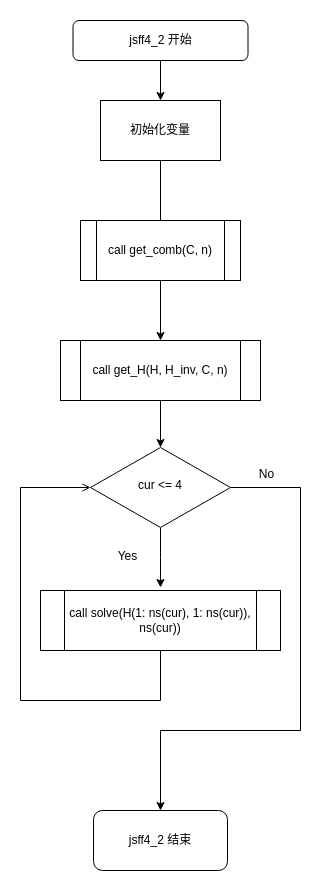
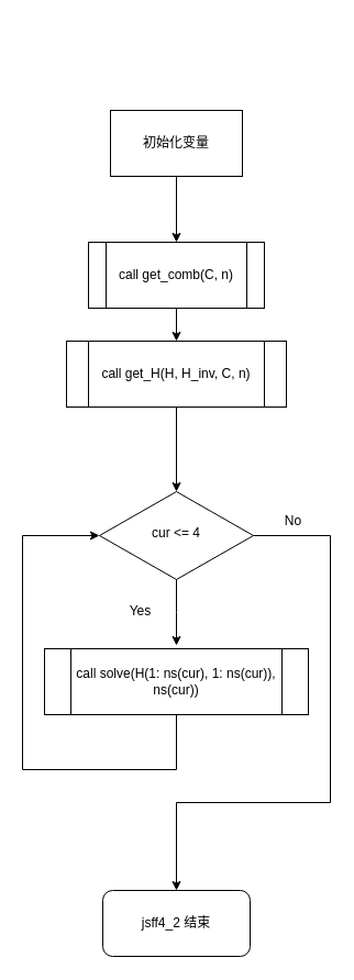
  <mxCell id="0" />
  <mxCell id="1" parent="0" />
- <mxCell id="2" style="edgeStyle=orthogonalEdgeStyle;rounded=0;orthogonalLoop=1;jettySize=auto;html=1;entryX=0.5;entryY=0;entryDx=0;entryDy=0;" parent="1" source="3" target="8" edge="1"><mxGeometry relative="1" as="geometry" /></mxCell>
- <mxCell id="3" value="jsff4_2 开始" style="rounded=1;whiteSpace=wrap;html=1;fontSize=12;glass=0;strokeWidth=1;shadow=0;" parent="1" vertex="1"><mxGeometry x="72.5" y="20" width="175" height="40" as="geometry" /></mxCell>
  <mxCell id="4" style="edgeStyle=orthogonalEdgeStyle;rounded=0;orthogonalLoop=1;jettySize=auto;html=1;" parent="1" source="6" edge="1"><mxGeometry relative="1" as="geometry"><mxPoint x="160" y="587" as="targetPoint" /></mxGeometry></mxCell>
  <mxCell id="5" style="edgeStyle=orthogonalEdgeStyle;rounded=0;orthogonalLoop=1;jettySize=auto;html=1;" parent="1" source="6" edge="1"><mxGeometry relative="1" as="geometry"><Array as="points"><mxPoint x="300" y="487" /><mxPoint x="300" y="730" /><mxPoint x="160" y="730" /></Array><mxPoint x="160" y="810" as="targetPoint" /></mxGeometry></mxCell>
  <mxCell id="6" value="cur &amp;lt;= 4" style="rhombus;whiteSpace=wrap;html=1;shadow=0;fontFamily=Helvetica;fontSize=12;align=center;strokeWidth=1;spacing=6;spacingTop=-4;" parent="1" vertex="1"><mxGeometry x="90" y="447" width="140" height="80" as="geometry" /></mxCell>
- <mxCell id="7" style="edgeStyle=orthogonalEdgeStyle;rounded=0;orthogonalLoop=1;jettySize=auto;html=1;entryX=0.5;entryY=0;entryDx=0;entryDy=0;endArrow=none;" edge="1" parent="1" source="8" target="14"><mxGeometry relative="1" as="geometry" /></mxCell>
+ <mxCell id="7" style="edgeStyle=orthogonalEdgeStyle;rounded=0;orthogonalLoop=1;jettySize=auto;html=1;entryX=0.5;entryY=0;entryDx=0;entryDy=0;" edge="1" parent="1" source="8" target="14"><mxGeometry relative="1" as="geometry" /></mxCell>
  <mxCell id="8" value="初始化变量" style="rounded=0;whiteSpace=wrap;html=1;" parent="1" vertex="1"><mxGeometry x="100" y="100" width="120" height="60" as="geometry" /></mxCell>
- <mxCell id="9" style="edgeStyle=orthogonalEdgeStyle;rounded=0;orthogonalLoop=1;jettySize=auto;html=1;entryX=0;entryY=0.5;entryDx=0;entryDy=0;endArrow=open;" parent="1" source="17" target="6" edge="1"><mxGeometry relative="1" as="geometry"><mxPoint x="-20" y="797" as="targetPoint" /><Array as="points"><mxPoint x="160" y="700" /><mxPoint x="20" y="700" /><mxPoint x="20" y="487" /></Array><mxPoint x="160" y="697" as="sourcePoint" /></mxGeometry></mxCell>
+ <mxCell id="9" style="edgeStyle=orthogonalEdgeStyle;rounded=0;orthogonalLoop=1;jettySize=auto;html=1;entryX=0;entryY=0.5;entryDx=0;entryDy=0;" parent="1" source="17" target="6" edge="1"><mxGeometry relative="1" as="geometry"><mxPoint x="-20" y="797" as="targetPoint" /><Array as="points"><mxPoint x="160" y="700" /><mxPoint x="20" y="700" /><mxPoint x="20" y="487" /></Array><mxPoint x="160" y="697" as="sourcePoint" /></mxGeometry></mxCell>
  <mxCell id="10" value="Yes" style="text;html=1;resizable=0;autosize=1;align=center;verticalAlign=middle;points=[];fillColor=none;strokeColor=none;rounded=0;" parent="1" vertex="1"><mxGeometry x="112" y="546" width="30" height="20" as="geometry" /></mxCell>
  <mxCell id="11" value="No" style="text;html=1;resizable=0;autosize=1;align=center;verticalAlign=middle;points=[];fillColor=none;strokeColor=none;rounded=0;" parent="1" vertex="1"><mxGeometry x="251" y="464" width="30" height="20" as="geometry" /></mxCell>
  <mxCell id="12" value="jsff4_2&amp;nbsp;结束" style="rounded=1;whiteSpace=wrap;html=1;" parent="1" vertex="1"><mxGeometry x="93" y="810" width="134" height="60" as="geometry" /></mxCell>
  <mxCell id="13" style="edgeStyle=orthogonalEdgeStyle;rounded=0;orthogonalLoop=1;jettySize=auto;html=1;entryX=0.5;entryY=0;entryDx=0;entryDy=0;" edge="1" parent="1" source="14" target="16"><mxGeometry relative="1" as="geometry" /></mxCell>
  <mxCell id="14" value="call get_comb(C, n)" style="shape=process;whiteSpace=wrap;html=1;backgroundOutline=1;" vertex="1" parent="1"><mxGeometry x="80" y="220" width="160" height="60" as="geometry" /></mxCell>
  <mxCell id="15" style="edgeStyle=orthogonalEdgeStyle;rounded=0;orthogonalLoop=1;jettySize=auto;html=1;entryX=0.5;entryY=0;entryDx=0;entryDy=0;" edge="1" parent="1" source="16" target="6"><mxGeometry relative="1" as="geometry" /></mxCell>
- <mxCell id="16" value="call get_H(H, H_inv, C, n)" style="shape=process;whiteSpace=wrap;html=1;backgroundOutline=1;" vertex="1" parent="1"><mxGeometry x="60" y="340" width="200" height="60" as="geometry" /></mxCell>
+ <mxCell id="16" value="call get_H(H, H_inv, C, n)" style="shape=process;whiteSpace=wrap;html=1;backgroundOutline=1;" vertex="1" parent="1"><mxGeometry x="60" y="310" width="200" height="60" as="geometry" /></mxCell>
  <mxCell id="17" value="call solve(H(1: ns(cur), 1: ns(cur)), ns(cur))" style="shape=process;whiteSpace=wrap;html=1;backgroundOutline=1;" vertex="1" parent="1"><mxGeometry x="40" y="590" width="240" height="60" as="geometry" /></mxCell>
